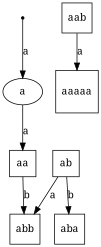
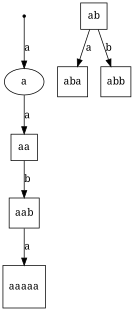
  digraph {
    fontname="Noto Serif"
    node [fontname="Noto Serif" shape=square]
    edge [fontname="Noto Serif"]
    start [shape=point]
    a [shape=""]
    aa
    aab
    aaaaa
    ab
    aba
    abb
    start -> a [label=a]
    a -> aa [label=a]
-   aa -> abb [label=b]
+   aa -> aab [label=b]
    aab -> aaaaa [label=a]
-   ab -> aba [label=b]
-   ab -> abb [label=a]
+   ab -> aba [label=a]
+   ab -> abb [label=b]
  }
